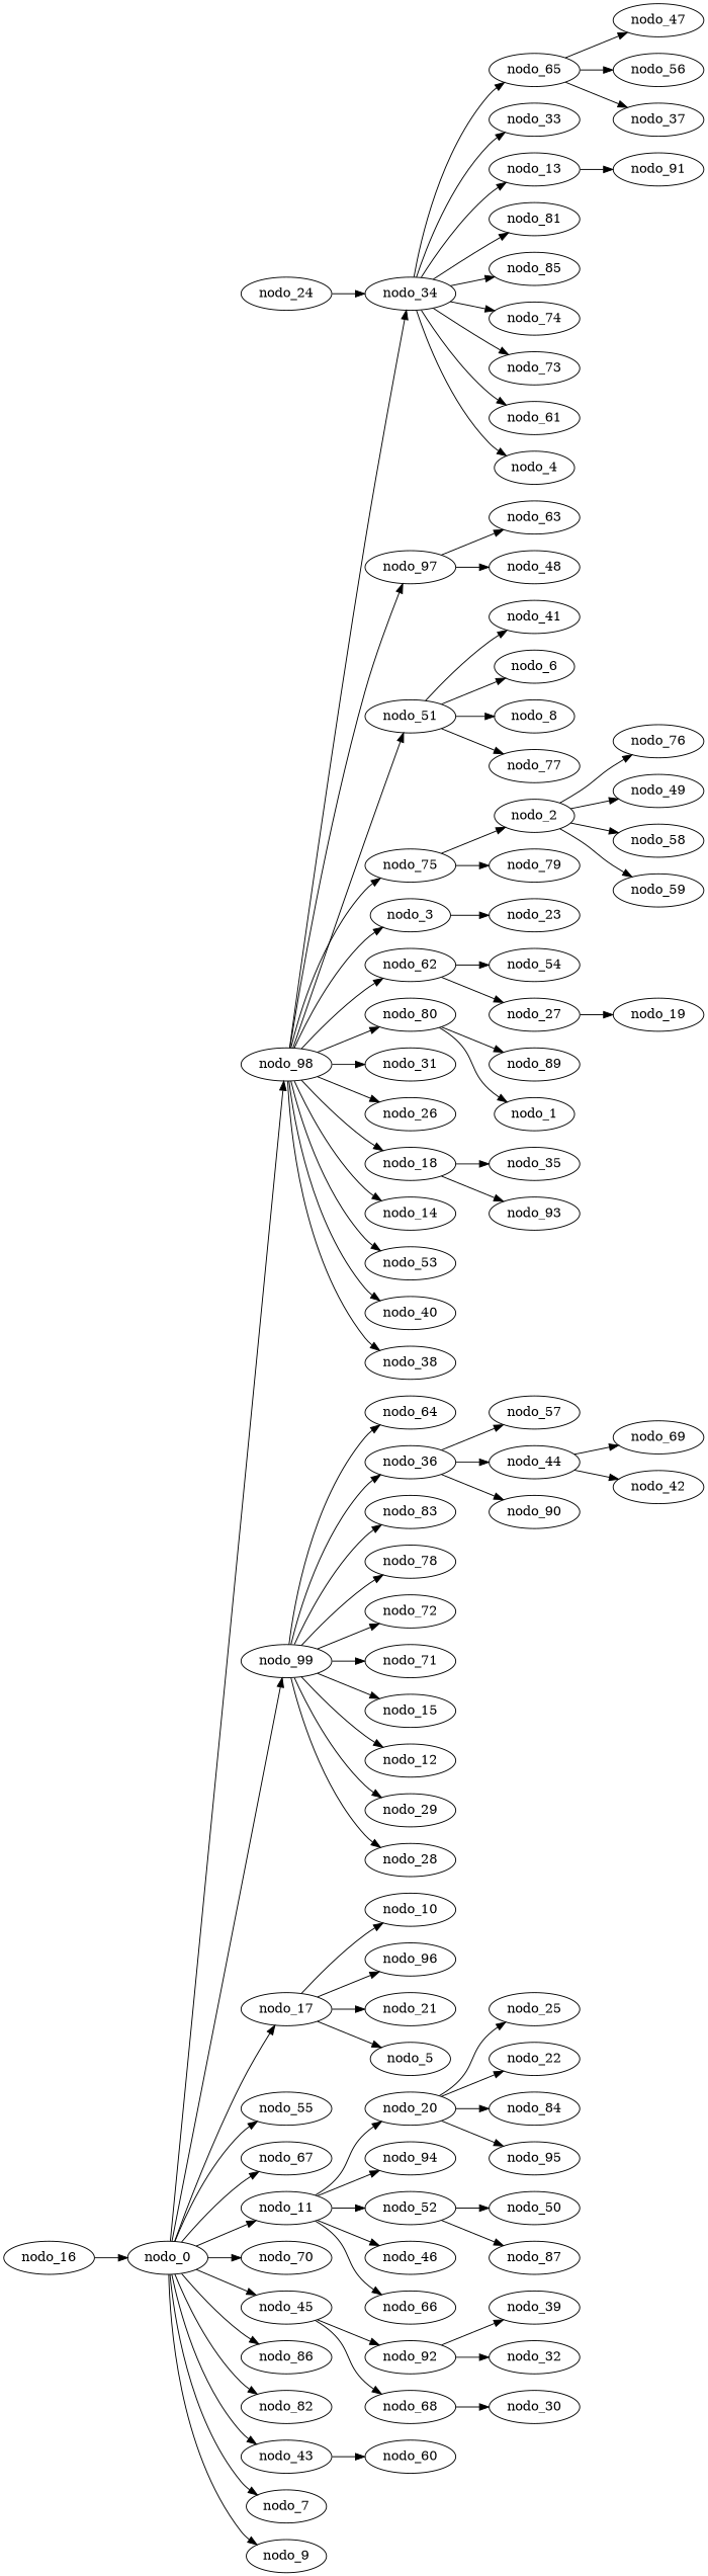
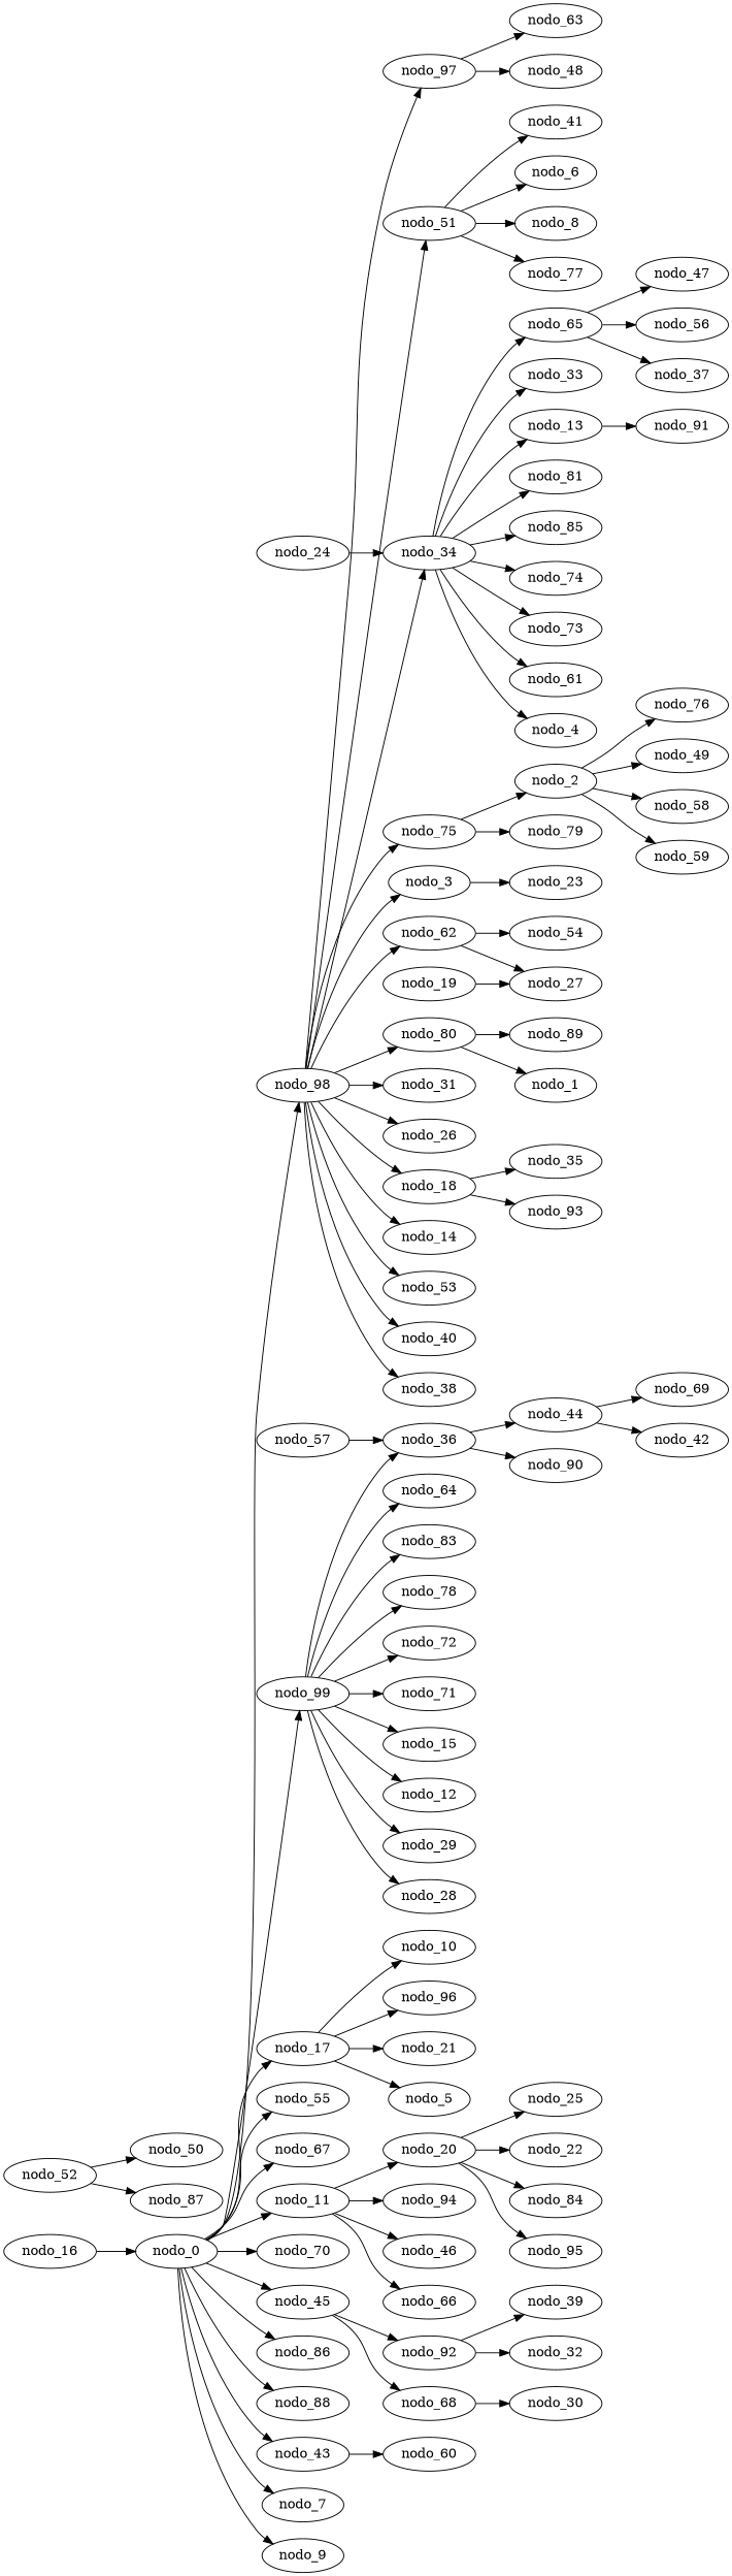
  digraph {
    rankdir=LR
    nodo_98
    nodo_97
    nodo_51
    nodo_34
    nodo_75
    nodo_3
    nodo_62
    nodo_80
    nodo_31
    nodo_26
    nodo_18
    nodo_14
    nodo_53
    nodo_40
    nodo_38
    nodo_63
    nodo_48
    nodo_41
    nodo_6
    nodo_8
    nodo_77
    nodo_65
    nodo_33
    nodo_13
    nodo_81
    nodo_85
    nodo_74
    nodo_73
    nodo_61
    nodo_4
    nodo_2
    nodo_79
    nodo_23
    nodo_54
    nodo_27
    nodo_89
    nodo_1
    nodo_35
    nodo_93
    nodo_99
    nodo_64
    nodo_36
    nodo_83
    nodo_78
    nodo_72
    nodo_71
    nodo_15
    nodo_12
    nodo_29
    nodo_28
    nodo_57
    nodo_44
    nodo_90
    nodo_24
    nodo_47
    nodo_56
    nodo_37
    nodo_91
    nodo_76
    nodo_49
    nodo_58
    nodo_59
    nodo_19
    nodo_17
    nodo_10
    nodo_96
    nodo_21
    nodo_5
    nodo_69
    nodo_42
    nodo_0
    nodo_55
    nodo_67
    nodo_11
    nodo_70
    nodo_45
    nodo_86
-   nodo_82
+   nodo_82 [label=nodo_88]
    nodo_43
    nodo_7
    nodo_9
    nodo_20
    nodo_94
    nodo_52
    nodo_46
    nodo_66
    nodo_92
    nodo_68
    nodo_16
    nodo_60
    nodo_25
    nodo_22
    nodo_84
    nodo_95
    nodo_50
    nodo_87
    nodo_39
    nodo_32
    nodo_30
    nodo_98 -> nodo_97
    nodo_98 -> nodo_51
    nodo_98 -> nodo_34
    nodo_98 -> nodo_75
    nodo_98 -> nodo_3
    nodo_98 -> nodo_62
    nodo_98 -> nodo_80
    nodo_98 -> nodo_31
    nodo_98 -> nodo_26
    nodo_98 -> nodo_18
    nodo_98 -> nodo_14
    nodo_98 -> nodo_53
    nodo_98 -> nodo_40
    nodo_98 -> nodo_38
    nodo_97 -> nodo_63
    nodo_97 -> nodo_48
    nodo_51 -> nodo_41
    nodo_51 -> nodo_6
    nodo_51 -> nodo_8
    nodo_51 -> nodo_77
    nodo_34 -> nodo_65
    nodo_34 -> nodo_33
    nodo_34 -> nodo_13
    nodo_34 -> nodo_81
    nodo_34 -> nodo_85
    nodo_34 -> nodo_74
    nodo_34 -> nodo_73
    nodo_34 -> nodo_61
    nodo_34 -> nodo_4
    nodo_75 -> nodo_2
    nodo_75 -> nodo_79
    nodo_3 -> nodo_23
    nodo_62 -> nodo_54
    nodo_62 -> nodo_27
    nodo_80 -> nodo_89
    nodo_80 -> nodo_1
    nodo_18 -> nodo_35
    nodo_18 -> nodo_93
    nodo_65 -> nodo_47
    nodo_65 -> nodo_56
    nodo_65 -> nodo_37
    nodo_13 -> nodo_91
    nodo_2 -> nodo_76
    nodo_2 -> nodo_49
    nodo_2 -> nodo_58
    nodo_2 -> nodo_59
-   nodo_27 -> nodo_19
+   nodo_19 -> nodo_27
    nodo_99 -> nodo_64
    nodo_99 -> nodo_36
    nodo_99 -> nodo_83
    nodo_99 -> nodo_78
    nodo_99 -> nodo_72
    nodo_99 -> nodo_71
    nodo_99 -> nodo_15
    nodo_99 -> nodo_12
    nodo_99 -> nodo_29
    nodo_99 -> nodo_28
-   nodo_36 -> nodo_57
+   nodo_57 -> nodo_36
    nodo_36 -> nodo_44
    nodo_36 -> nodo_90
    nodo_44 -> nodo_69
    nodo_44 -> nodo_42
    nodo_24 -> nodo_34
    nodo_17 -> nodo_10
    nodo_17 -> nodo_96
    nodo_17 -> nodo_21
    nodo_17 -> nodo_5
    nodo_0 -> nodo_98
    nodo_0 -> nodo_99
    nodo_0 -> nodo_17
    nodo_0 -> nodo_55
    nodo_0 -> nodo_67
    nodo_0 -> nodo_11
    nodo_0 -> nodo_70
    nodo_0 -> nodo_45
    nodo_0 -> nodo_86
    nodo_0 -> nodo_82
    nodo_0 -> nodo_43
    nodo_0 -> nodo_7
    nodo_0 -> nodo_9
    nodo_11 -> nodo_20
    nodo_11 -> nodo_94
-   nodo_11 -> nodo_52
    nodo_11 -> nodo_46
    nodo_11 -> nodo_66
    nodo_45 -> nodo_92
    nodo_45 -> nodo_68
    nodo_43 -> nodo_60
    nodo_20 -> nodo_25
    nodo_20 -> nodo_22
    nodo_20 -> nodo_84
    nodo_20 -> nodo_95
    nodo_52 -> nodo_50
    nodo_52 -> nodo_87
    nodo_92 -> nodo_39
    nodo_92 -> nodo_32
    nodo_68 -> nodo_30
    nodo_16 -> nodo_0
  }
